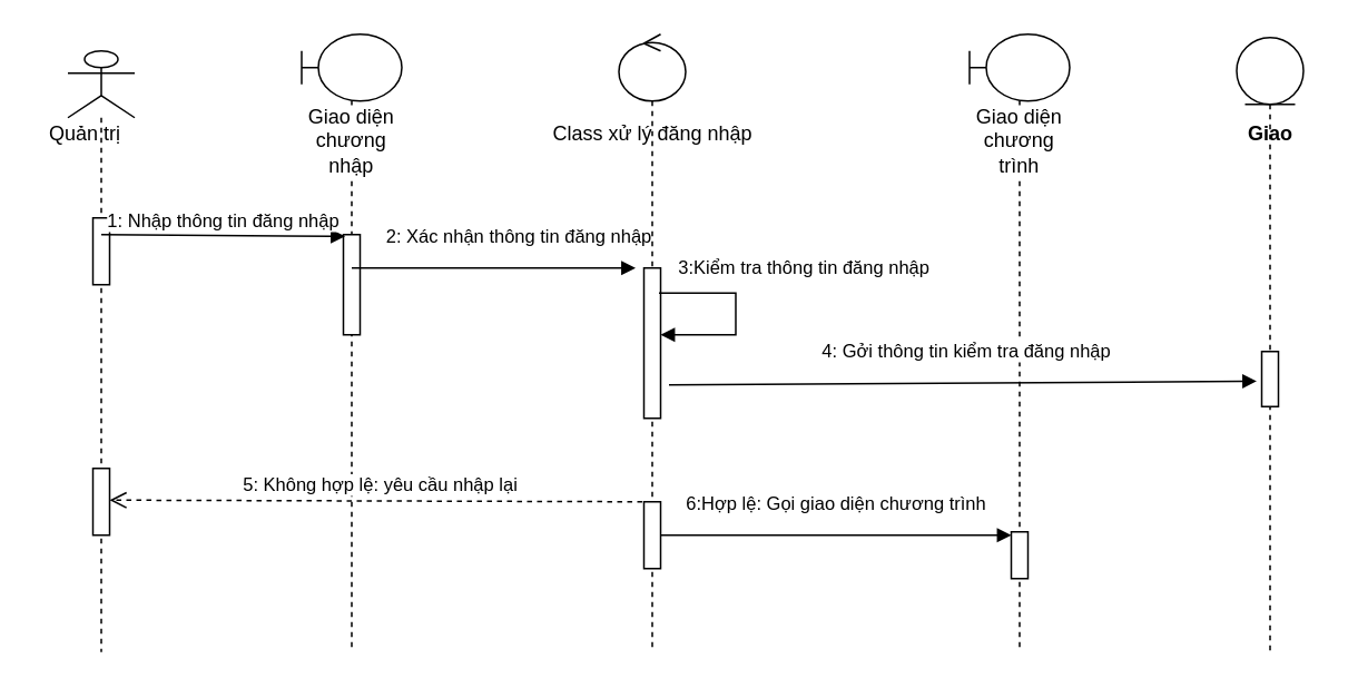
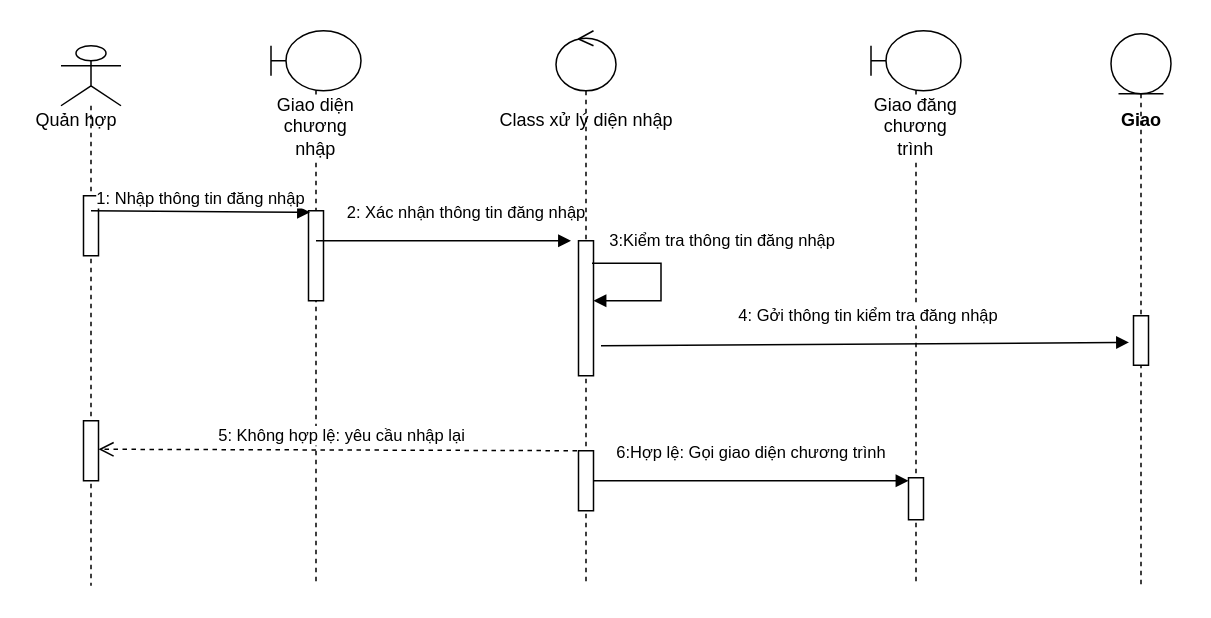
  <mxCell id="0" />
  <mxCell id="1" parent="0" />
  <mxCell id="2" value="" style="shape=umlLifeline;participant=umlActor;perimeter=lifelinePerimeter;whiteSpace=wrap;html=1;container=1;collapsible=0;recursiveResize=0;verticalAlign=top;spacingTop=36;labelBackgroundColor=#ffffff;outlineConnect=0;" parent="1" vertex="1"><mxGeometry x="40" y="30" width="40" height="360" as="geometry" /></mxCell>
- <mxCell id="3" value="Quản trị" style="text;html=1;align=center;verticalAlign=middle;resizable=0;points=[];;autosize=1;" parent="2" vertex="1"><mxGeometry x="-20" y="40" width="60" height="20" as="geometry" /></mxCell>
+ <mxCell id="3" value="Quản hợp" style="text;html=1;align=center;verticalAlign=middle;resizable=0;points=[];;autosize=1;" parent="2" vertex="1"><mxGeometry x="-20" y="40" width="60" height="20" as="geometry" /></mxCell>
  <mxCell id="4" value="" style="html=1;points=[];perimeter=orthogonalPerimeter;" parent="2" vertex="1"><mxGeometry x="15" y="100" width="10" height="40" as="geometry" /></mxCell>
  <mxCell id="5" value="" style="html=1;points=[];perimeter=orthogonalPerimeter;" parent="2" vertex="1"><mxGeometry x="15" y="250" width="10" height="40" as="geometry" /></mxCell>
  <mxCell id="6" value="Giao diện chương nhập" style="shape=umlLifeline;participant=umlBoundary;perimeter=lifelinePerimeter;whiteSpace=wrap;html=1;container=1;collapsible=0;recursiveResize=0;verticalAlign=top;spacingTop=36;labelBackgroundColor=#ffffff;outlineConnect=0;" parent="1" vertex="1"><mxGeometry x="180" y="20" width="60" height="370" as="geometry" /></mxCell>
  <mxCell id="7" value="" style="html=1;points=[];perimeter=orthogonalPerimeter;" parent="6" vertex="1"><mxGeometry x="25" y="120" width="10" height="60" as="geometry" /></mxCell>
  <mxCell id="8" value="1: Nhập thông tin đăng nhập" style="html=1;verticalAlign=bottom;endArrow=block;entryX=0.1;entryY=0.017;entryDx=0;entryDy=0;entryPerimeter=0;" parent="1" target="7" edge="1"><mxGeometry width="80" relative="1" as="geometry"><mxPoint x="60" y="140" as="sourcePoint" /><mxPoint x="140" y="140" as="targetPoint" /><Array as="points" /></mxGeometry></mxCell>
  <mxCell id="9" value="2: Xác nhận thông tin đăng nhập" style="html=1;verticalAlign=bottom;endArrow=block;" parent="1" edge="1"><mxGeometry x="0.176" y="10" width="80" relative="1" as="geometry"><mxPoint x="210" y="160" as="sourcePoint" /><mxPoint x="380" y="160" as="targetPoint" /><mxPoint as="offset" /></mxGeometry></mxCell>
- <mxCell id="10" value="Giao diện chương trình" style="shape=umlLifeline;participant=umlBoundary;perimeter=lifelinePerimeter;whiteSpace=wrap;html=1;container=1;collapsible=0;recursiveResize=0;verticalAlign=top;spacingTop=36;labelBackgroundColor=#ffffff;outlineConnect=0;" parent="1" vertex="1"><mxGeometry x="580" y="20" width="60" height="368" as="geometry" /></mxCell>
+ <mxCell id="10" value="Giao đăng chương trình" style="shape=umlLifeline;participant=umlBoundary;perimeter=lifelinePerimeter;whiteSpace=wrap;html=1;container=1;collapsible=0;recursiveResize=0;verticalAlign=top;spacingTop=36;labelBackgroundColor=#ffffff;outlineConnect=0;" parent="1" vertex="1"><mxGeometry x="580" y="20" width="60" height="368" as="geometry" /></mxCell>
  <mxCell id="11" value="" style="html=1;points=[];perimeter=orthogonalPerimeter;" parent="10" vertex="1"><mxGeometry x="25" y="298" width="10" height="28" as="geometry" /></mxCell>
  <mxCell id="12" value="6:Hợp lệ: Gọi giao diện chương trình" style="html=1;verticalAlign=bottom;endArrow=block;" parent="1" target="11" edge="1"><mxGeometry x="0.009" y="10" width="80" relative="1" as="geometry"><mxPoint x="393" y="320" as="sourcePoint" /><mxPoint x="473" y="320" as="targetPoint" /><mxPoint as="offset" /></mxGeometry></mxCell>
  <mxCell id="13" value="5: Không hợp lệ: yêu cầu nhập lại" style="html=1;verticalAlign=bottom;endArrow=open;dashed=1;endSize=8;entryX=1;entryY=0.475;entryDx=0;entryDy=0;entryPerimeter=0;" parent="1" target="5" edge="1"><mxGeometry relative="1" as="geometry"><mxPoint x="390" y="300" as="sourcePoint" /><mxPoint x="310" y="300" as="targetPoint" /></mxGeometry></mxCell>
  <mxCell id="14" value="" style="shape=umlLifeline;participant=umlControl;perimeter=lifelinePerimeter;whiteSpace=wrap;html=1;container=1;collapsible=0;recursiveResize=0;verticalAlign=top;spacingTop=36;labelBackgroundColor=#ffffff;outlineConnect=0;" vertex="1" parent="1"><mxGeometry x="370" y="20" width="40" height="370" as="geometry" /></mxCell>
  <mxCell id="15" value="" style="html=1;points=[];perimeter=orthogonalPerimeter;" parent="14" vertex="1"><mxGeometry x="15" y="140" width="10" height="90" as="geometry" /></mxCell>
  <mxCell id="16" value="3:Kiểm tra thông tin đăng nhập" style="edgeStyle=orthogonalEdgeStyle;html=1;align=left;spacingLeft=2;endArrow=block;rounded=0;exitX=0.9;exitY=0.167;exitDx=0;exitDy=0;exitPerimeter=0;" parent="14" source="15" target="15" edge="1"><mxGeometry x="-0.868" y="15" relative="1" as="geometry"><mxPoint x="115" y="120" as="sourcePoint" /><Array as="points"><mxPoint x="70" y="155" /><mxPoint x="70" y="180" /></Array><mxPoint as="offset" /></mxGeometry></mxCell>
  <mxCell id="17" value="" style="html=1;points=[];perimeter=orthogonalPerimeter;" parent="14" vertex="1"><mxGeometry x="15" y="280" width="10" height="40" as="geometry" /></mxCell>
- <mxCell id="18" value="Class xử lý đăng nhập" style="text;html=1;align=center;verticalAlign=middle;resizable=0;points=[];;autosize=1;" vertex="1" parent="1"><mxGeometry x="325" y="70" width="130" height="20" as="geometry" /></mxCell>
+ <mxCell id="18" value="Class xử lý diện nhập" style="text;html=1;align=center;verticalAlign=middle;resizable=0;points=[];;autosize=1;" vertex="1" parent="1"><mxGeometry x="325" y="70" width="130" height="20" as="geometry" /></mxCell>
  <mxCell id="19" value="4: Gởi thông tin kiểm tra đăng nhập" style="html=1;verticalAlign=bottom;endArrow=block;entryX=-0.3;entryY=0.539;entryDx=0;entryDy=0;entryPerimeter=0;" edge="1" parent="1" target="21"><mxGeometry x="0.009" y="10" width="80" relative="1" as="geometry"><mxPoint x="400" y="230" as="sourcePoint" /><mxPoint x="610" y="230" as="targetPoint" /><mxPoint as="offset" /></mxGeometry></mxCell>
  <mxCell id="20" value="" style="shape=umlLifeline;participant=umlEntity;perimeter=lifelinePerimeter;whiteSpace=wrap;html=1;container=1;collapsible=0;recursiveResize=0;verticalAlign=top;spacingTop=36;labelBackgroundColor=#ffffff;outlineConnect=0;" vertex="1" parent="1"><mxGeometry x="740" y="22" width="40" height="368" as="geometry" /></mxCell>
  <mxCell id="21" value="" style="html=1;points=[];perimeter=orthogonalPerimeter;" parent="20" vertex="1"><mxGeometry x="15" y="188" width="10" height="33" as="geometry" /></mxCell>
  <mxCell id="22" value="Giao" style="text;html=1;align=center;verticalAlign=middle;resizable=0;points=[];;autosize=1;fontStyle=1" vertex="1" parent="1"><mxGeometry x="735" y="70" width="50" height="20" as="geometry" /></mxCell>
